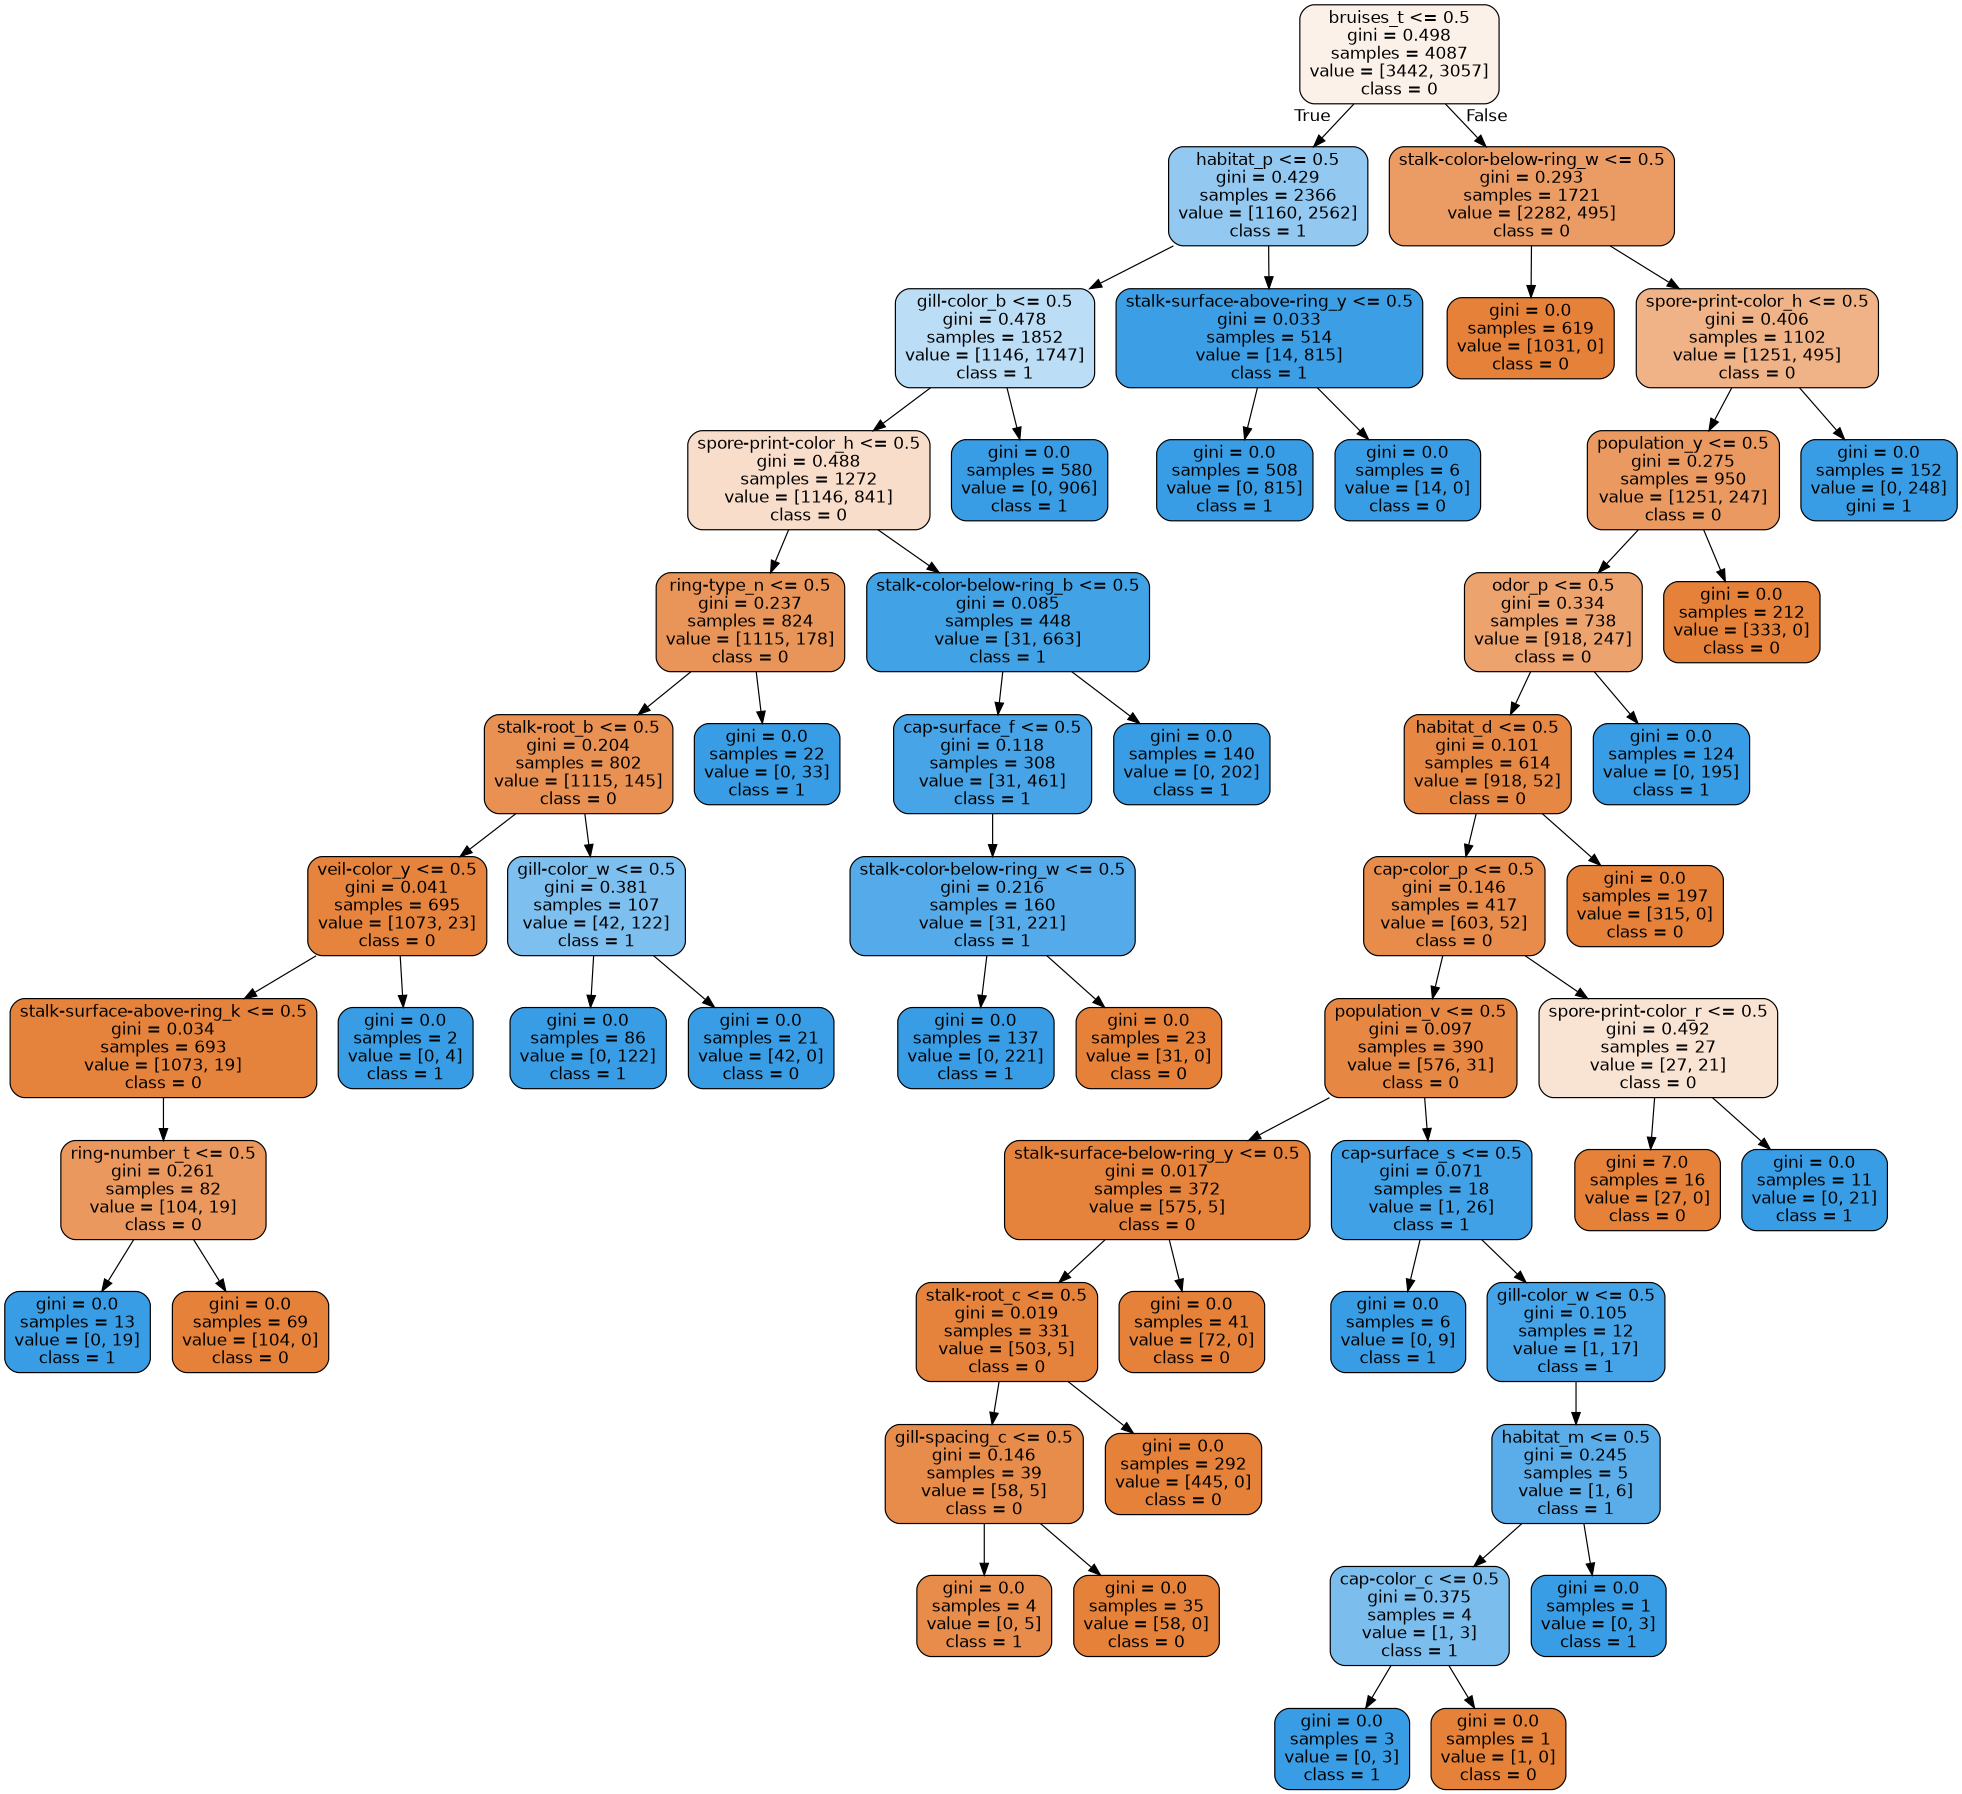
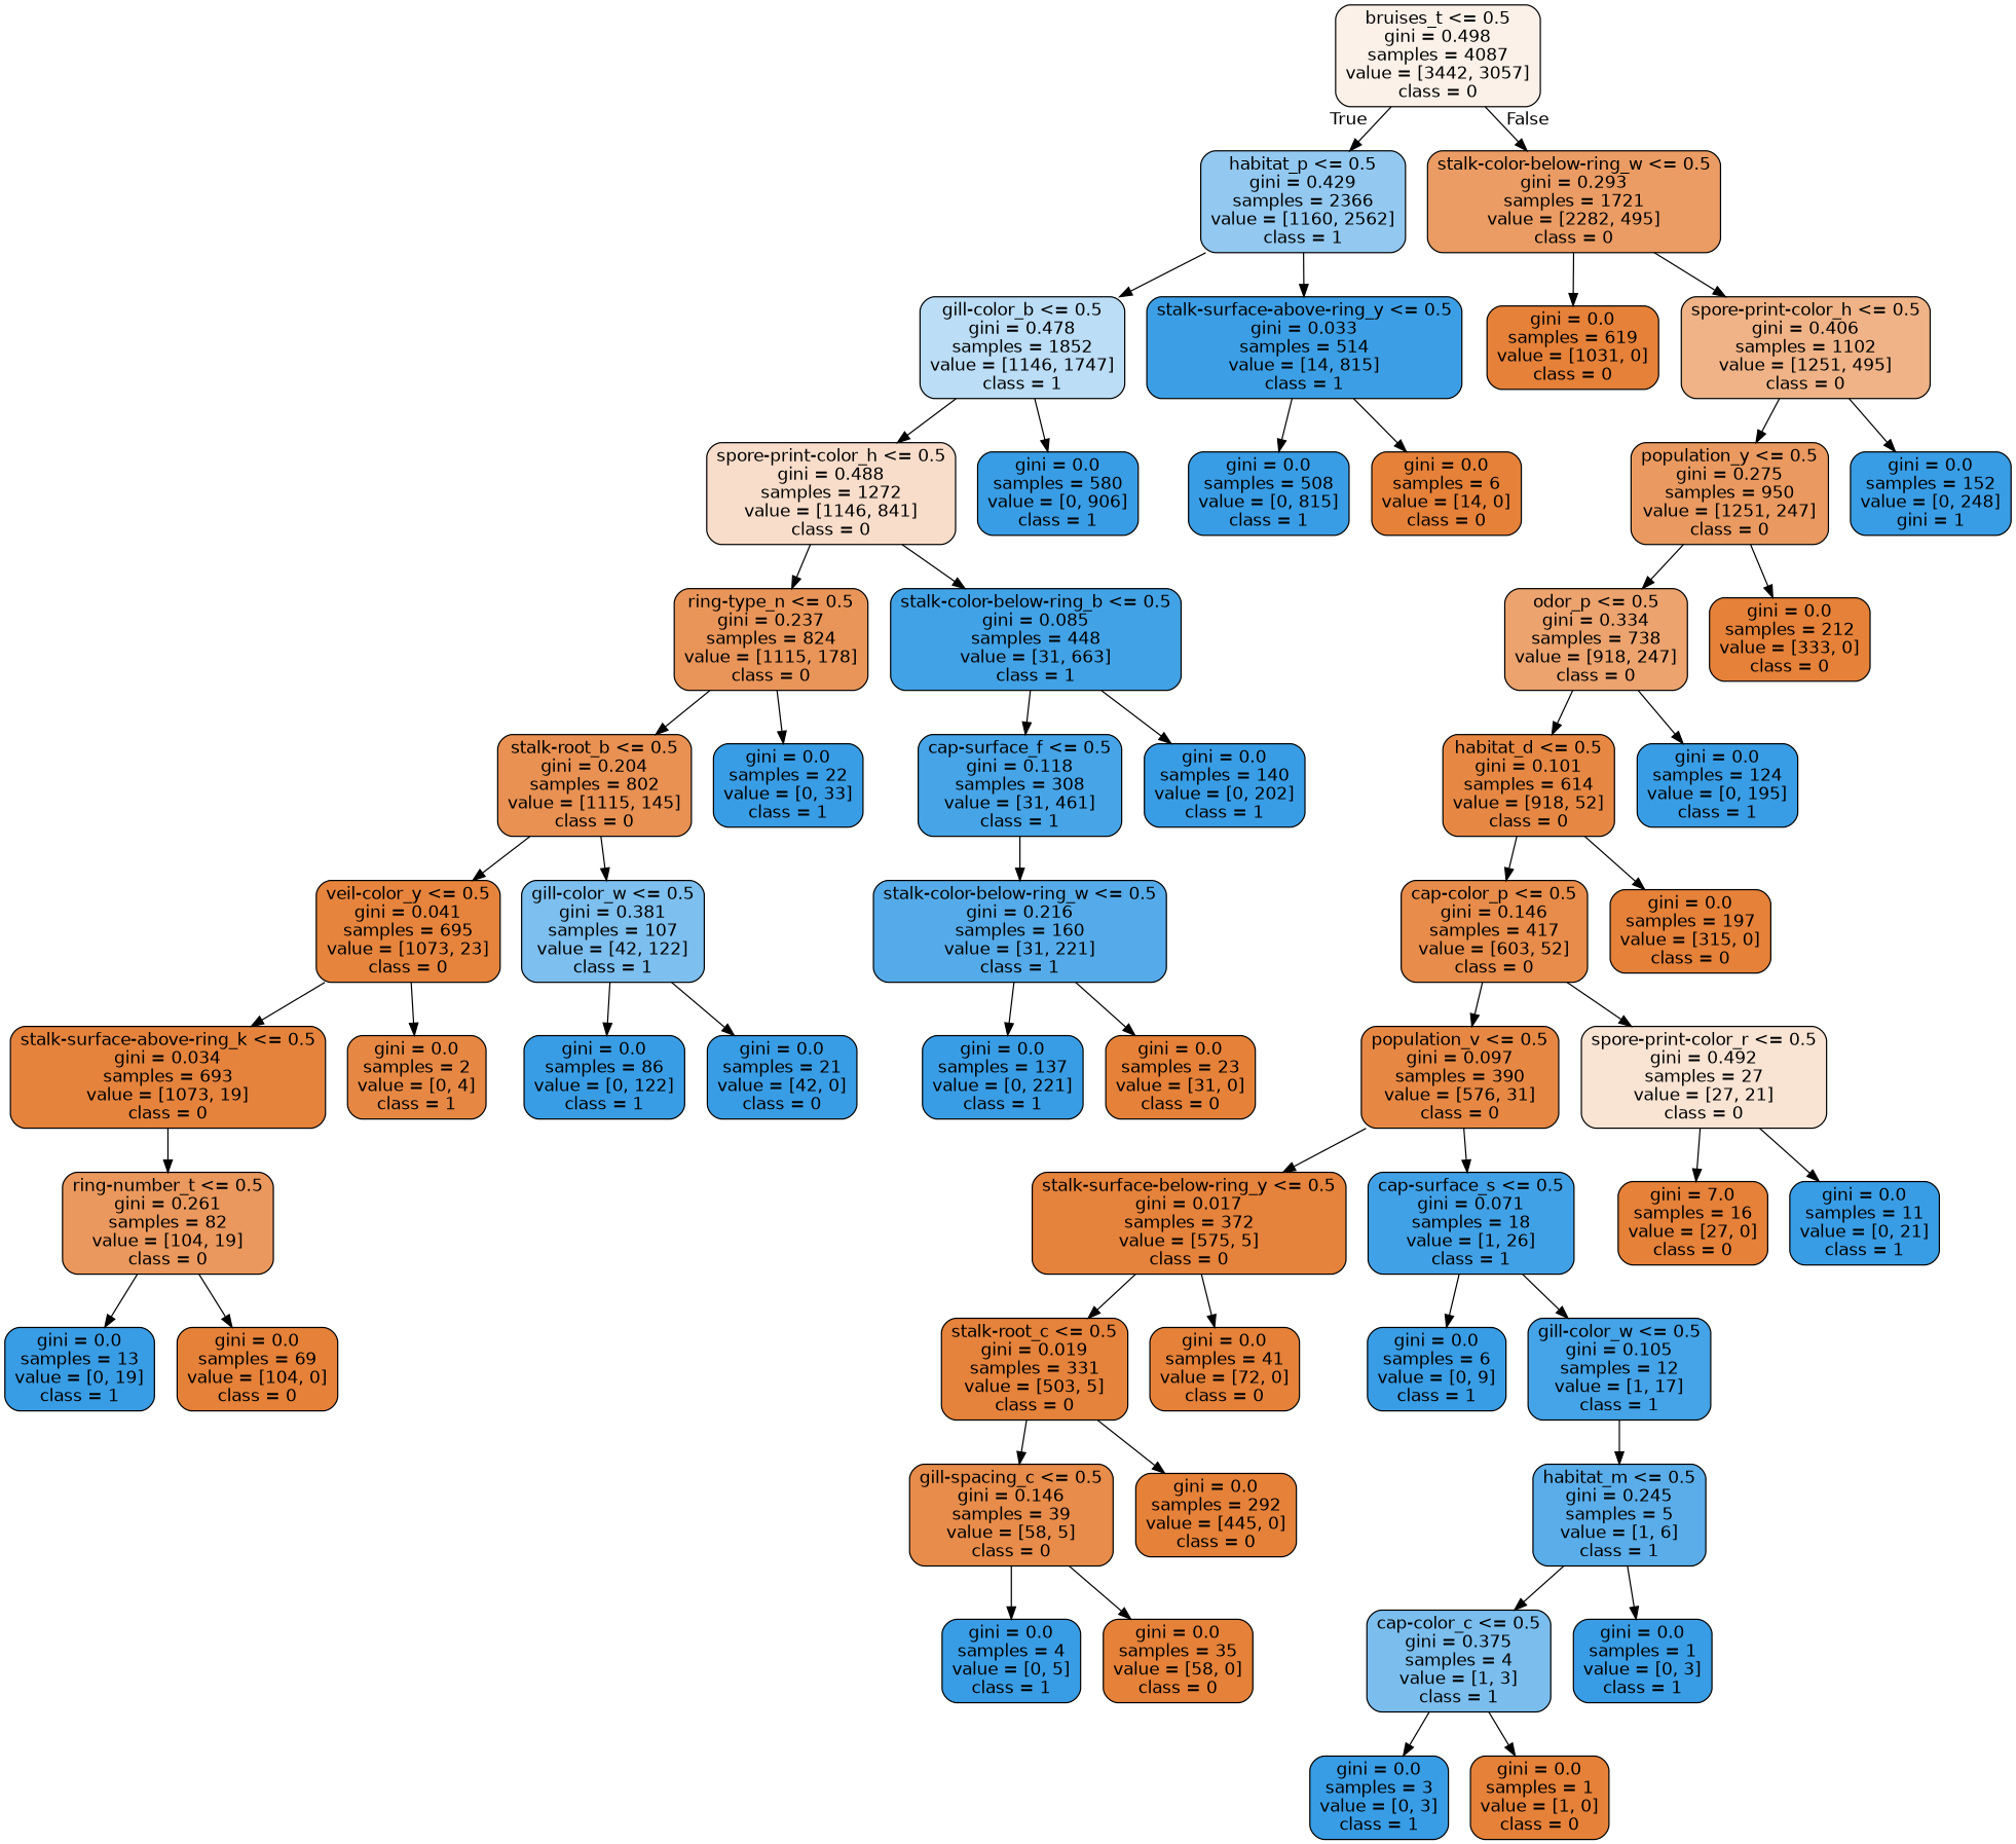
  digraph {
    node [color=black fillcolor="#399de5" fontname=helvetica shape=box style="filled, rounded"]
    edge [fontname=helvetica]
    n1 [fillcolor="#fcf1e9" label="bruises_t <= 0.5\ngini = 0.498\nsamples = 4087\nvalue = [3442, 3057]\nclass = 0"]
    n2 [fillcolor="#93c9f1" label="habitat_p <= 0.5\ngini = 0.429\nsamples = 2366\nvalue = [1160, 2562]\nclass = 1"]
    n3 [fillcolor="#eb9c64" label="stalk-color-below-ring_w <= 0.5\ngini = 0.293\nsamples = 1721\nvalue = [2282, 495]\nclass = 0"]
    n4 [fillcolor="#bbddf6" label="gill-color_b <= 0.5\ngini = 0.478\nsamples = 1852\nvalue = [1146, 1747]\nclass = 1"]
    n5 [fillcolor="#3c9fe5" label="stalk-surface-above-ring_y <= 0.5\ngini = 0.033\nsamples = 514\nvalue = [14, 815]\nclass = 1"]
    n6 [fillcolor="#e58139" label="gini = 0.0\nsamples = 619\nvalue = [1031, 0]\nclass = 0"]
    n7 [fillcolor="#efb387" label="spore-print-color_h <= 0.5\ngini = 0.406\nsamples = 1102\nvalue = [1251, 495]\nclass = 0"]
    n8 [fillcolor="#f8ddca" label="spore-print-color_h <= 0.5\ngini = 0.488\nsamples = 1272\nvalue = [1146, 841]\nclass = 0"]
    n9 [label="gini = 0.0\nsamples = 580\nvalue = [0, 906]\nclass = 1"]
    n10 [label="gini = 0.0\nsamples = 508\nvalue = [0, 815]\nclass = 1"]
-   n11 [label="gini = 0.0\nsamples = 6\nvalue = [14, 0]\nclass = 0"]
+   n11 [fillcolor="#e58139" label="gini = 0.0\nsamples = 6\nvalue = [14, 0]\nclass = 0"]
    n12 [fillcolor="#e99559" label="ring-type_n <= 0.5\ngini = 0.237\nsamples = 824\nvalue = [1115, 178]\nclass = 0"]
    n13 [fillcolor="#42a2e6" label="stalk-color-below-ring_b <= 0.5\ngini = 0.085\nsamples = 448\nvalue = [31, 663]\nclass = 1"]
    n14 [fillcolor="#e89153" label="stalk-root_b <= 0.5\ngini = 0.204\nsamples = 802\nvalue = [1115, 145]\nclass = 0"]
    n15 [label="gini = 0.0\nsamples = 22\nvalue = [0, 33]\nclass = 1"]
    n16 [fillcolor="#46a4e7" label="cap-surface_f <= 0.5\ngini = 0.118\nsamples = 308\nvalue = [31, 461]\nclass = 1"]
    n17 [label="gini = 0.0\nsamples = 140\nvalue = [0, 202]\nclass = 1"]
    n18 [fillcolor="#e6843d" label="veil-color_y <= 0.5\ngini = 0.041\nsamples = 695\nvalue = [1073, 23]\nclass = 0"]
    n19 [fillcolor="#7dbfee" label="gill-color_w <= 0.5\ngini = 0.381\nsamples = 107\nvalue = [42, 122]\nclass = 1"]
    n20 [fillcolor="#e5833d" label="stalk-surface-above-ring_k <= 0.5\ngini = 0.034\nsamples = 693\nvalue = [1073, 19]\nclass = 0"]
-   n21 [label="gini = 0.0\nsamples = 2\nvalue = [0, 4]\nclass = 1"]
+   n21 [fillcolor="#e68844" label="gini = 0.0\nsamples = 2\nvalue = [0, 4]\nclass = 1"]
    n22 [label="gini = 0.0\nsamples = 86\nvalue = [0, 122]\nclass = 1"]
    n23 [label="gini = 0.0\nsamples = 21\nvalue = [42, 0]\nclass = 0"]
    n24 [fillcolor="#ea985d" label="ring-number_t <= 0.5\ngini = 0.261\nsamples = 82\nvalue = [104, 19]\nclass = 0"]
    n25 [label="gini = 0.0\nsamples = 13\nvalue = [0, 19]\nclass = 1"]
    n26 [fillcolor="#e58139" label="gini = 0.0\nsamples = 69\nvalue = [104, 0]\nclass = 0"]
    n27 [fillcolor="#55abe9" label="stalk-color-below-ring_w <= 0.5\ngini = 0.216\nsamples = 160\nvalue = [31, 221]\nclass = 1"]
    n28 [label="gini = 0.0\nsamples = 137\nvalue = [0, 221]\nclass = 1"]
    n29 [fillcolor="#e58139" label="gini = 0.0\nsamples = 23\nvalue = [31, 0]\nclass = 0"]
    n30 [fillcolor="#ea9a60" label="population_y <= 0.5\ngini = 0.275\nsamples = 950\nvalue = [1251, 247]\nclass = 0"]
    n31 [label="gini = 0.0\nsamples = 152\nvalue = [0, 248]\ngini = 1"]
    n32 [fillcolor="#eca36e" label="odor_p <= 0.5\ngini = 0.334\nsamples = 738\nvalue = [918, 247]\nclass = 0"]
    n33 [fillcolor="#e58139" label="gini = 0.0\nsamples = 212\nvalue = [333, 0]\nclass = 0"]
    n34 [fillcolor="#e68844" label="habitat_d <= 0.5\ngini = 0.101\nsamples = 614\nvalue = [918, 52]\nclass = 0"]
    n35 [label="gini = 0.0\nsamples = 124\nvalue = [0, 195]\nclass = 1"]
    n36 [fillcolor="#e78c4a" label="cap-color_p <= 0.5\ngini = 0.146\nsamples = 417\nvalue = [603, 52]\nclass = 0"]
    n37 [fillcolor="#e58139" label="gini = 0.0\nsamples = 197\nvalue = [315, 0]\nclass = 0"]
    n38 [fillcolor="#e68844" label="population_v <= 0.5\ngini = 0.097\nsamples = 390\nvalue = [576, 31]\nclass = 0"]
    n39 [fillcolor="#f9e3d3" label="spore-print-color_r <= 0.5\ngini = 0.492\nsamples = 27\nvalue = [27, 21]\nclass = 0"]
    n40 [fillcolor="#e5823b" label="stalk-surface-below-ring_y <= 0.5\ngini = 0.017\nsamples = 372\nvalue = [575, 5]\nclass = 0"]
    n41 [fillcolor="#41a1e6" label="cap-surface_s <= 0.5\ngini = 0.071\nsamples = 18\nvalue = [1, 26]\nclass = 1"]
    n42 [fillcolor="#e58139" label="gini = 7.0\nsamples = 16\nvalue = [27, 0]\nclass = 0"]
    n43 [label="gini = 0.0\nsamples = 11\nvalue = [0, 21]\nclass = 1"]
    n44 [fillcolor="#e5823b" label="stalk-root_c <= 0.5\ngini = 0.019\nsamples = 331\nvalue = [503, 5]\nclass = 0"]
    n45 [fillcolor="#e58139" label="gini = 0.0\nsamples = 41\nvalue = [72, 0]\nclass = 0"]
    n46 [label="gini = 0.0\nsamples = 6\nvalue = [0, 9]\nclass = 1"]
    n47 [fillcolor="#45a3e7" label="gill-color_w <= 0.5\ngini = 0.105\nsamples = 12\nvalue = [1, 17]\nclass = 1"]
    n48 [fillcolor="#e78c4a" label="gill-spacing_c <= 0.5\ngini = 0.146\nsamples = 39\nvalue = [58, 5]\nclass = 0"]
    n49 [fillcolor="#e58139" label="gini = 0.0\nsamples = 292\nvalue = [445, 0]\nclass = 0"]
-   n50 [fillcolor="#e78c4a" label="gini = 0.0\nsamples = 4\nvalue = [0, 5]\nclass = 1"]
+   n50 [label="gini = 0.0\nsamples = 4\nvalue = [0, 5]\nclass = 1"]
    n51 [fillcolor="#e58139" label="gini = 0.0\nsamples = 35\nvalue = [58, 0]\nclass = 0"]
    n52 [fillcolor="#5aade9" label="habitat_m <= 0.5\ngini = 0.245\nsamples = 5\nvalue = [1, 6]\nclass = 1"]
    n53 [fillcolor="#7bbeee" label="cap-color_c <= 0.5\ngini = 0.375\nsamples = 4\nvalue = [1, 3]\nclass = 1"]
    n54 [label="gini = 0.0\nsamples = 1\nvalue = [0, 3]\nclass = 1"]
    n55 [label="gini = 0.0\nsamples = 3\nvalue = [0, 3]\nclass = 1"]
    n56 [fillcolor="#e58139" label="gini = 0.0\nsamples = 1\nvalue = [1, 0]\nclass = 0"]
    n1 -> n2 [headlabel=True labelangle=45 labeldistance=2.5]
    n1 -> n3 [headlabel=False labelangle=-45 labeldistance=2.5]
    n2 -> n4
    n2 -> n5
    n3 -> n6
    n3 -> n7
    n4 -> n8
    n4 -> n9
    n5 -> n10
    n5 -> n11
    n7 -> n30
    n7 -> n31
    n8 -> n12
    n8 -> n13
    n12 -> n14
    n12 -> n15
    n13 -> n16
    n13 -> n17
    n14 -> n18
    n14 -> n19
    n16 -> n27
    n18 -> n20
    n18 -> n21
    n19 -> n22
    n19 -> n23
    n20 -> n24
    n24 -> n25
    n24 -> n26
    n27 -> n28
    n27 -> n29
    n30 -> n32
    n30 -> n33
    n32 -> n34
    n32 -> n35
    n34 -> n36
    n34 -> n37
    n36 -> n38
    n36 -> n39
    n38 -> n40
    n38 -> n41
    n39 -> n42
    n39 -> n43
    n40 -> n44
    n40 -> n45
    n41 -> n46
    n41 -> n47
    n44 -> n48
    n44 -> n49
    n47 -> n52
    n48 -> n50
    n48 -> n51
    n52 -> n53
    n52 -> n54
    n53 -> n55
    n53 -> n56
  }
